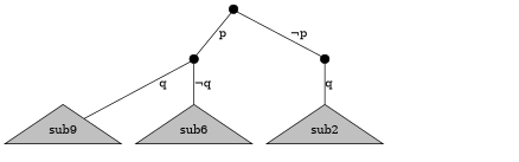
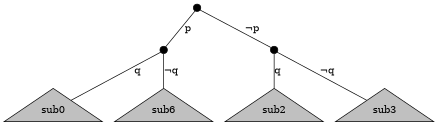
  digraph {
    node [shape=triangle fillcolor=grey style=filled]
    edge [arrowhead=none]
    r [height=.15 regular=true shape=point fillcolor="" style=""]
    p [height=.15 regular=true shape=point fillcolor="" style=""]
    notp [height=.15 regular=true shape=point fillcolor="" style=""]
-   sub0 [height=.15 label=sub9]
+   sub0 [height=.15]
    n5 [height=.15 label=sub6]
    sub2 [height=.15]
+   sub3 [height=.15]
    r -> p [label=p]
    r -> notp [label="¬p"]
    p -> sub0 [label=q]
    p -> n5 [label="¬q"]
    notp -> sub2 [label=q]
+   notp -> sub3 [label="¬q"]
  }
